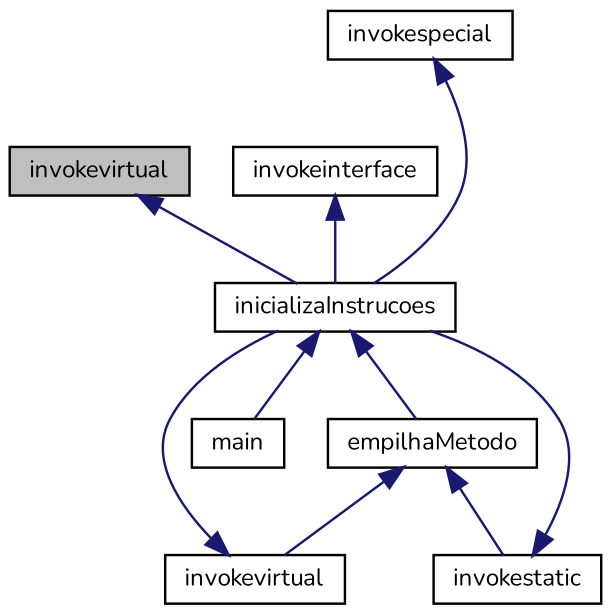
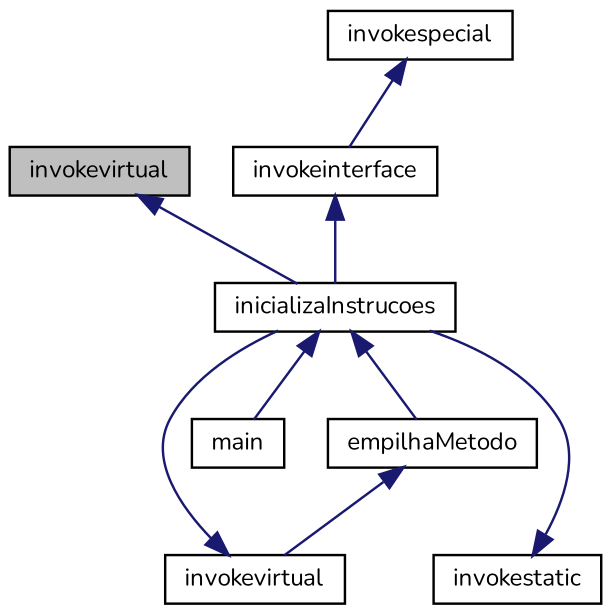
  digraph {
    fontname=Nunito
    rankdir=TB
    node [color=black fillcolor=white fontname=Nunito fontsize=10 shape=record style=filled]
    edge [color=midnightblue dir=back fontname=Nunito fontsize=10 labelfontname=Helvetica labelfontsize=10 style=solid]
    n1 [fillcolor=grey75 fontcolor=black height=0.2 label=invokevirtual width=0.4]
    n2 [height=0.2 label=inicializaInstrucoes width=0.4]
    n3 [height=0.2 label=empilhaMetodo width=0.4]
    n4 [height=0.2 label=main width=0.4]
    n5 [height=0.2 label=invokevirtual width=0.4]
    n6 [height=0.2 label=invokestatic width=0.4]
    n7 [height=0.2 label=invokespecial width=0.4]
    n8 [height=0.2 label=invokeinterface width=0.4]
    n1 -> n2
    n2 -> n3
    n2 -> n4
    n3 -> n5
-   n3 -> n6
    n5 -> n2
    n6 -> n2
-   n7 -> n2
+   n7 -> n8
    n8 -> n2
  }
